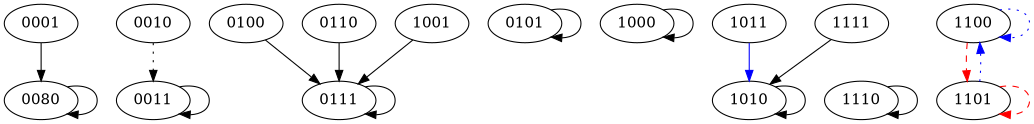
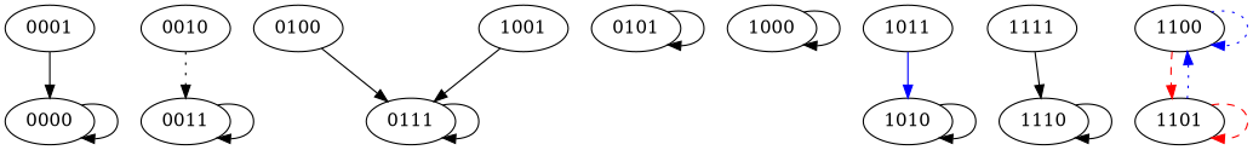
  digraph {
-   n1 [label=0080]
+   n1 [label=0000]
    n2 [label=0001]
    n3 [label=0010]
    n4 [label=0011]
    n5 [label=0100]
    n6 [label=0111]
    n7 [label=0101]
-   n8 [label=0110]
    n9 [label=1000]
    n10 [label=1001]
    n11 [label=1010]
    n12 [label=1011]
    n13 [label=1100]
    n14 [label=1101]
    n15 [label=1110]
    n16 [label=1111]
    n1 -> n1
    n2 -> n1
    n3 -> n4 [style=dotted]
    n4 -> n4
    n5 -> n6
    n6 -> n6
    n7 -> n7
-   n8 -> n6
    n9 -> n9
    n10 -> n6
    n11 -> n11
    n12 -> n11 [color=blue]
    n13 -> n13 [color=blue style=dotted]
    n13 -> n14 [color=red style=dashed]
    n14 -> n13 [color=blue style=dotted]
    n14 -> n14 [color=red style=dashed]
    n15 -> n15
-   n16 -> n11
+   n16 -> n15
  }
